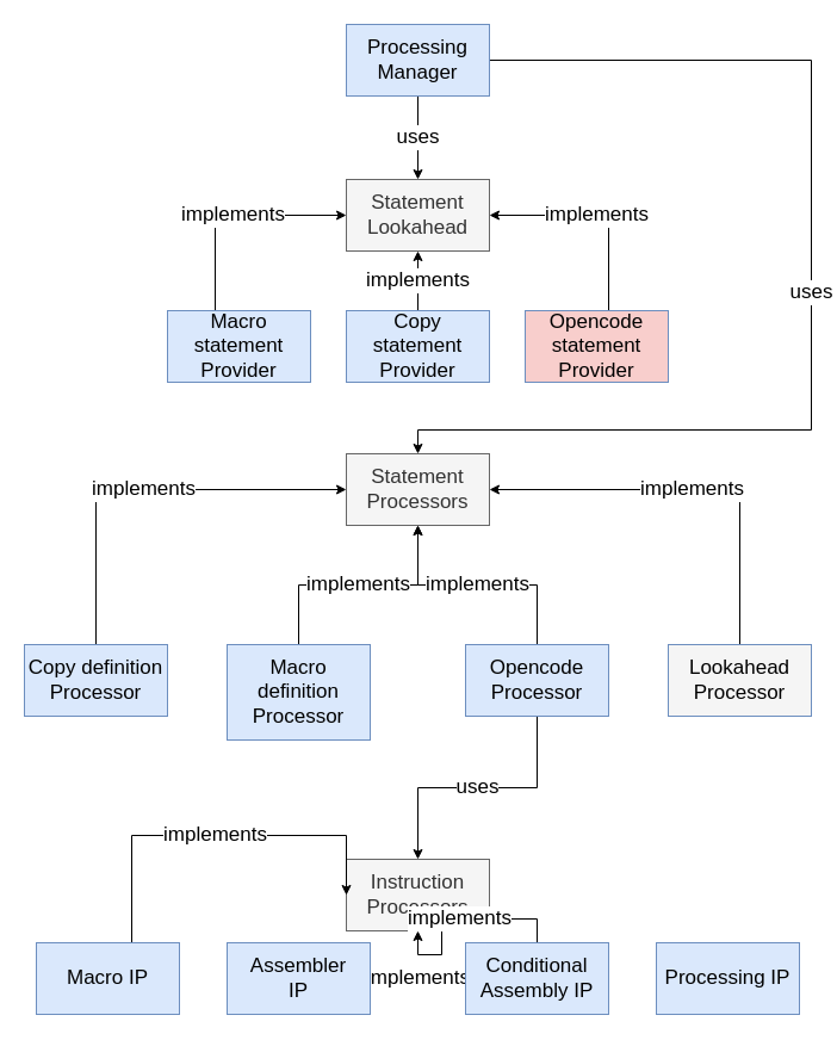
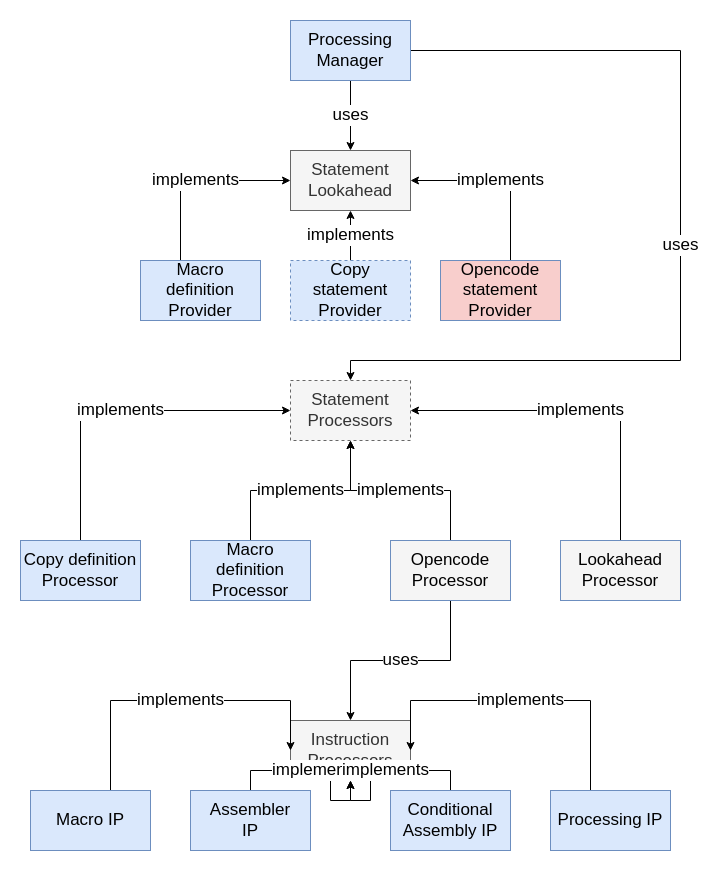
  <mxCell id="0" />
  <mxCell id="1" parent="0" />
  <mxCell id="2" value="uses" style="edgeStyle=orthogonalEdgeStyle;rounded=0;orthogonalLoop=1;jettySize=auto;html=1;entryX=0.5;entryY=0;entryDx=0;entryDy=0;fontSize=17;" edge="1" parent="1" source="4" target="6"><mxGeometry relative="1" as="geometry"><mxPoint x="350.08" y="139.88" as="targetPoint" /></mxGeometry></mxCell>
  <mxCell id="3" value="uses" style="edgeStyle=orthogonalEdgeStyle;rounded=0;orthogonalLoop=1;jettySize=auto;html=1;entryX=0.5;entryY=0;entryDx=0;entryDy=0;fontSize=17;" edge="1" parent="1" source="4" target="5"><mxGeometry relative="1" as="geometry"><mxPoint x="340" y="380" as="targetPoint" /><Array as="points"><mxPoint x="680" y="50" /><mxPoint x="680" y="360" /><mxPoint x="350" y="360" /></Array></mxGeometry></mxCell>
  <mxCell id="4" value="Processing Manager" style="rounded=0;whiteSpace=wrap;html=1;fontSize=17;fillColor=#dae8fc;strokeColor=#6c8ebf;" vertex="1" parent="1"><mxGeometry x="290" y="20" width="120" height="60" as="geometry" /></mxCell>
- <mxCell id="5" value="Statement Processors" style="rounded=0;whiteSpace=wrap;html=1;fontSize=17;fillColor=#f5f5f5;strokeColor=#666666;fontColor=#333333;" vertex="1" parent="1"><mxGeometry x="290" y="380" width="120" height="60" as="geometry" /></mxCell>
+ <mxCell id="5" value="Statement Processors" style="rounded=0;whiteSpace=wrap;html=1;fontSize=17;fillColor=#f5f5f5;strokeColor=#666666;fontColor=#333333;dashed=1;" vertex="1" parent="1"><mxGeometry x="290" y="380" width="120" height="60" as="geometry" /></mxCell>
  <mxCell id="6" value="Statement Lookahead" style="rounded=0;whiteSpace=wrap;html=1;fontSize=17;fillColor=#f5f5f5;strokeColor=#666666;fontColor=#333333;" vertex="1" parent="1"><mxGeometry x="290" y="150" width="120" height="60" as="geometry" /></mxCell>
  <mxCell id="7" value="implements" style="edgeStyle=orthogonalEdgeStyle;rounded=0;orthogonalLoop=1;jettySize=auto;html=1;entryX=1;entryY=0.5;entryDx=0;entryDy=0;fontSize=17;" edge="1" parent="1" source="8" target="6"><mxGeometry relative="1" as="geometry"><Array as="points"><mxPoint x="510" y="180" /></Array></mxGeometry></mxCell>
  <mxCell id="8" value="Opencode statement Provider" style="rounded=0;whiteSpace=wrap;html=1;fontSize=17;fillColor=#f8cecc;strokeColor=#6c8ebf;" vertex="1" parent="1"><mxGeometry x="440" y="260" width="120" height="60" as="geometry" /></mxCell>
  <mxCell id="9" value="implements" style="edgeStyle=orthogonalEdgeStyle;rounded=0;orthogonalLoop=1;jettySize=auto;html=1;entryX=0.5;entryY=1;entryDx=0;entryDy=0;fontSize=17;" edge="1" parent="1" source="10" target="6"><mxGeometry relative="1" as="geometry" /></mxCell>
- <mxCell id="10" value="Copy statement Provider" style="rounded=0;whiteSpace=wrap;html=1;fontSize=17;fillColor=#dae8fc;strokeColor=#6c8ebf;" vertex="1" parent="1"><mxGeometry x="290" y="260" width="120" height="60" as="geometry" /></mxCell>
+ <mxCell id="10" value="Copy statement Provider" style="rounded=0;whiteSpace=wrap;html=1;fontSize=17;fillColor=#dae8fc;strokeColor=#6c8ebf;dashed=1;" vertex="1" parent="1"><mxGeometry x="290" y="260" width="120" height="60" as="geometry" /></mxCell>
  <mxCell id="11" value="implements" style="edgeStyle=orthogonalEdgeStyle;rounded=0;orthogonalLoop=1;jettySize=auto;html=1;entryX=0;entryY=0.5;entryDx=0;entryDy=0;fontSize=17;" edge="1" parent="1" source="12" target="6"><mxGeometry relative="1" as="geometry"><Array as="points"><mxPoint x="180" y="180" /></Array></mxGeometry></mxCell>
- <mxCell id="12" value="Macro statement Provider" style="rounded=0;whiteSpace=wrap;html=1;fontSize=17;fillColor=#dae8fc;strokeColor=#6c8ebf;" vertex="1" parent="1"><mxGeometry x="140" y="260" width="120" height="60" as="geometry" /></mxCell>
+ <mxCell id="12" value="Macro definition Provider" style="rounded=0;whiteSpace=wrap;html=1;fontSize=17;fillColor=#dae8fc;strokeColor=#6c8ebf;" vertex="1" parent="1"><mxGeometry x="140" y="260" width="120" height="60" as="geometry" /></mxCell>
  <mxCell id="13" value="implements" style="edgeStyle=orthogonalEdgeStyle;rounded=0;orthogonalLoop=1;jettySize=auto;html=1;fontSize=17;" edge="1" parent="1" source="15" target="5"><mxGeometry relative="1" as="geometry" /></mxCell>
  <mxCell id="14" value="uses" style="edgeStyle=orthogonalEdgeStyle;rounded=0;orthogonalLoop=1;jettySize=auto;html=1;entryX=0.5;entryY=0;entryDx=0;entryDy=0;fontSize=17;" edge="1" parent="1" source="15" target="22"><mxGeometry relative="1" as="geometry" /></mxCell>
- <mxCell id="15" value="Opencode Processor" style="rounded=0;whiteSpace=wrap;html=1;fontSize=17;fillColor=#dae8fc;strokeColor=#6c8ebf;" vertex="1" parent="1"><mxGeometry x="390" y="540" width="120" height="60" as="geometry" /></mxCell>
+ <mxCell id="15" value="Opencode Processor" style="rounded=0;whiteSpace=wrap;html=1;fontSize=17;fillColor=#f5f5f5;strokeColor=#6c8ebf;" vertex="1" parent="1"><mxGeometry x="390" y="540" width="120" height="60" as="geometry" /></mxCell>
  <mxCell id="16" value="implements" style="edgeStyle=orthogonalEdgeStyle;rounded=0;orthogonalLoop=1;jettySize=auto;html=1;fontSize=17;" edge="1" parent="1" source="17" target="5"><mxGeometry relative="1" as="geometry" /></mxCell>
- <mxCell id="17" value="Macro definition Processor" style="rounded=0;whiteSpace=wrap;html=1;fontSize=17;fillColor=#dae8fc;strokeColor=#6c8ebf;" vertex="1" parent="1"><mxGeometry x="190" y="540" width="120" height="80" as="geometry" /></mxCell>
+ <mxCell id="17" value="Macro definition Processor" style="rounded=0;whiteSpace=wrap;html=1;fontSize=17;fillColor=#dae8fc;strokeColor=#6c8ebf;" vertex="1" parent="1"><mxGeometry x="190" y="540" width="120" height="60" as="geometry" /></mxCell>
  <mxCell id="18" value="implements" style="edgeStyle=orthogonalEdgeStyle;rounded=0;orthogonalLoop=1;jettySize=auto;html=1;entryX=1;entryY=0.5;entryDx=0;entryDy=0;fontSize=17;" edge="1" parent="1" source="19" target="5"><mxGeometry relative="1" as="geometry"><Array as="points"><mxPoint x="620" y="410" /></Array></mxGeometry></mxCell>
  <mxCell id="19" value="Lookahead Processor" style="rounded=0;whiteSpace=wrap;html=1;fontSize=17;fillColor=#f5f5f5;strokeColor=#6c8ebf;" vertex="1" parent="1"><mxGeometry x="560" y="540" width="120" height="60" as="geometry" /></mxCell>
  <mxCell id="20" value="implements" style="edgeStyle=orthogonalEdgeStyle;rounded=0;orthogonalLoop=1;jettySize=auto;html=1;entryX=0;entryY=0.5;entryDx=0;entryDy=0;fontSize=17;" edge="1" parent="1" source="21" target="5"><mxGeometry relative="1" as="geometry"><Array as="points"><mxPoint x="80" y="410" /></Array></mxGeometry></mxCell>
  <mxCell id="21" value="Copy definition Processor" style="rounded=0;whiteSpace=wrap;html=1;fontSize=17;fillColor=#dae8fc;strokeColor=#6c8ebf;" vertex="1" parent="1"><mxGeometry x="20" y="540" width="120" height="60" as="geometry" /></mxCell>
  <mxCell id="22" value="Instruction Processors" style="rounded=0;whiteSpace=wrap;html=1;fontSize=17;fillColor=#f5f5f5;strokeColor=#666666;fontColor=#333333;" vertex="1" parent="1"><mxGeometry x="290" y="720" width="120" height="60" as="geometry" /></mxCell>
+ <mxCell id="23" value="implements" style="edgeStyle=orthogonalEdgeStyle;rounded=0;orthogonalLoop=1;jettySize=auto;html=1;entryX=1;entryY=0.5;entryDx=0;entryDy=0;fontSize=17;" edge="1" parent="1" source="24" target="22"><mxGeometry relative="1" as="geometry"><Array as="points"><mxPoint x="590" y="700" /></Array></mxGeometry></mxCell>
  <mxCell id="24" value="Processing IP" style="rounded=0;whiteSpace=wrap;html=1;fontSize=17;fillColor=#dae8fc;strokeColor=#6c8ebf;" vertex="1" parent="1"><mxGeometry x="550" y="790" width="120" height="60" as="geometry" /></mxCell>
- <mxCell id="25" value="implements" style="edgeStyle=orthogonalEdgeStyle;rounded=0;orthogonalLoop=1;jettySize=auto;html=1;fontSize=17;" edge="1" parent="1" source="26" target="30"><mxGeometry relative="1" as="geometry" /></mxCell>
+ <mxCell id="25" value="implements" style="edgeStyle=orthogonalEdgeStyle;rounded=0;orthogonalLoop=1;jettySize=auto;html=1;fontSize=17;" edge="1" parent="1" source="26" target="22"><mxGeometry relative="1" as="geometry" /></mxCell>
  <mxCell id="26" value="Assembler &lt;br&gt;IP" style="rounded=0;whiteSpace=wrap;html=1;fontSize=17;fillColor=#dae8fc;strokeColor=#6c8ebf;" vertex="1" parent="1"><mxGeometry x="190" y="790" width="120" height="60" as="geometry" /></mxCell>
  <mxCell id="27" value="implements" style="edgeStyle=orthogonalEdgeStyle;rounded=0;orthogonalLoop=1;jettySize=auto;html=1;entryX=0;entryY=0.5;entryDx=0;entryDy=0;fontSize=17;" edge="1" parent="1" source="28" target="22"><mxGeometry relative="1" as="geometry"><Array as="points"><mxPoint x="110" y="700" /></Array></mxGeometry></mxCell>
  <mxCell id="28" value="Macro IP" style="rounded=0;whiteSpace=wrap;html=1;fontSize=17;fillColor=#dae8fc;strokeColor=#6c8ebf;" vertex="1" parent="1"><mxGeometry x="30" y="790" width="120" height="60" as="geometry" /></mxCell>
  <mxCell id="29" value="implements" style="edgeStyle=orthogonalEdgeStyle;rounded=0;orthogonalLoop=1;jettySize=auto;html=1;entryX=0.5;entryY=1;entryDx=0;entryDy=0;fontSize=17;" edge="1" parent="1" source="30" target="22"><mxGeometry relative="1" as="geometry" /></mxCell>
  <mxCell id="30" value="Conditional Assembly IP" style="rounded=0;whiteSpace=wrap;html=1;fontSize=17;fillColor=#dae8fc;strokeColor=#6c8ebf;" vertex="1" parent="1"><mxGeometry x="390" y="790" width="120" height="60" as="geometry" /></mxCell>
